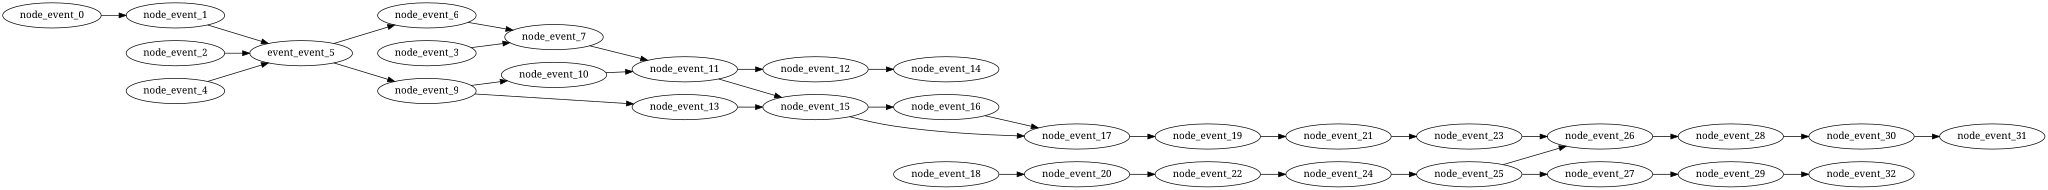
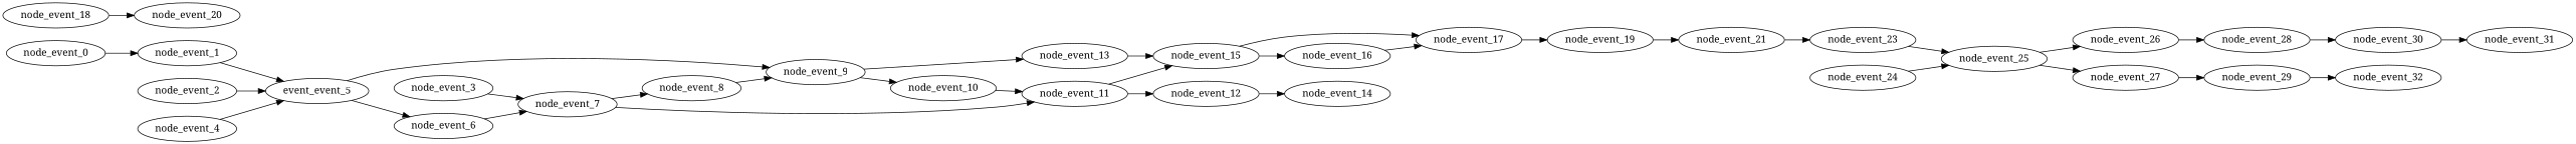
  digraph {
    fontname="Noto Serif"
    rankdir=LR
    node [Dependencies=0 Depth=1 EventType="DotQasm.Scheduling.GateEvent" Latency="00:00:00.0010000" Priority=0.029000000000000012 fontname="Noto Serif"]
    edge [fontname="Noto Serif"]
    node_event_0 [EventIndex=0 Priority=0.030000000000000013]
    node_event_1 [Dependencies=1 Depth=2 EventIndex=1]
    n3 [Dependencies=4 Depth=3 EventIndex=5 EventType="DotQasm.Scheduling.ControlledGateEvent" Latency="00:00:00.0020000" Priority=0.02800000000000001 label=event_event_5]
    node_event_6 [Dependencies=5 Depth=4 EventIndex=6 Priority=0.02600000000000001]
    node_event_9 [Dependencies=14 Depth=7 EventIndex=9 EventType="DotQasm.Scheduling.ControlledGateEvent" Latency="00:00:00.0020000" Priority=0.022000000000000006]
    node_event_2 [EventIndex=2]
    node_event_3 [EventIndex=3 Priority=0.02600000000000001]
    node_event_7 [Dependencies=7 Depth=5 EventIndex=7 EventType="DotQasm.Scheduling.ControlledGateEvent" Latency="00:00:00.0020000" Priority=0.02500000000000001]
+   node_event_8 [Dependencies=8 Depth=6 EventIndex=8 Priority=0.023000000000000007]
    node_event_11 [Dependencies=24 Depth=9 EventIndex=11 EventType="DotQasm.Scheduling.ControlledGateEvent" Latency="00:00:00.0020000" Priority=0.019000000000000003]
    node_event_4 [EventIndex=4]
    node_event_10 [Dependencies=15 Depth=8 EventIndex=10 Priority=0.020000000000000004]
    node_event_13 [Dependencies=15 Depth=8 EventIndex=13 Priority=0.018000000000000002]
    node_event_12 [Dependencies=25 Depth=10 EventIndex=12 Priority=0.002]
    node_event_15 [Dependencies=41 Depth=10 EventIndex=15 EventType="DotQasm.Scheduling.ControlledGateEvent" Latency="00:00:00.0020000" Priority=0.017]
    node_event_14 [Dependencies=26 Depth=11 EventIndex=14 Priority=0.001]
    node_event_16 [Dependencies=42 Depth=11 EventIndex=16 Priority=0.015000000000000003]
    node_event_17 [Dependencies=85 Depth=12 EventIndex=17 EventType="DotQasm.Scheduling.ControlledGateEvent" Latency="00:00:00.0020000" Priority=0.014000000000000004]
    node_event_19 [Dependencies=86 Depth=13 EventIndex=19 Priority=0.011000000000000003]
    node_event_18 [Dependencies=86 Depth=13 EventIndex=18 Priority=0.012000000000000004]
    node_event_20 [Dependencies=87 Depth=14 EventIndex=20 Priority=0.011000000000000003]
    node_event_21 [Dependencies=87 Depth=14 EventIndex=21 Priority=0.010000000000000002]
-   node_event_22 [Dependencies=88 Depth=15 EventIndex=22 Priority=0.010000000000000002]
    node_event_23 [Dependencies=88 Depth=15 EventIndex=23 Priority=0.009000000000000001]
    node_event_24 [Dependencies=89 Depth=16 EventIndex=24 Priority=0.009000000000000001]
    node_event_25 [Dependencies=179 Depth=17 EventIndex=25 EventType="DotQasm.Scheduling.ControlledGateEvent" Latency="00:00:00.0020000" Priority=0.008]
    node_event_26 [Dependencies=180 Depth=18 EventIndex=26 Priority=0.006]
    node_event_27 [Dependencies=180 Depth=18 EventIndex=27 Priority=0.005]
    node_event_28 [Dependencies=181 Depth=19 EventIndex=28 Priority=0.005]
    node_event_29 [Dependencies=181 Depth=19 EventIndex=29 Priority=0.004]
    node_event_30 [Dependencies=182 Depth=20 EventIndex=30 Priority=0.004]
    node_event_32 [Dependencies=182 Depth=20 EventIndex=32 EventType="DotQasm.Scheduling.MeasurementEvent" Latency="00:00:00.0030000" Priority=0.003]
    node_event_31 [Dependencies=183 Depth=21 EventIndex=31 EventType="DotQasm.Scheduling.MeasurementEvent" Latency="00:00:00.0030000" Priority=0.003]
    node_event_0 -> node_event_1
    node_event_1 -> n3
    n3 -> node_event_6
    n3 -> node_event_9
    node_event_6 -> node_event_7
    node_event_9 -> node_event_10
    node_event_9 -> node_event_13
    node_event_2 -> n3
    node_event_3 -> node_event_7
+   node_event_7 -> node_event_8
    node_event_7 -> node_event_11
+   node_event_8 -> node_event_9
    node_event_11 -> node_event_12
    node_event_11 -> node_event_15
    node_event_4 -> n3
    node_event_10 -> node_event_11
    node_event_13 -> node_event_15
    node_event_12 -> node_event_14
    node_event_15 -> node_event_16
    node_event_15 -> node_event_17
    node_event_16 -> node_event_17
    node_event_17 -> node_event_19
    node_event_19 -> node_event_21
    node_event_18 -> node_event_20
-   node_event_20 -> node_event_22
    node_event_21 -> node_event_23
-   node_event_22 -> node_event_24
-   node_event_23 -> node_event_26
+   node_event_23 -> node_event_25
    node_event_24 -> node_event_25
    node_event_25 -> node_event_26
    node_event_25 -> node_event_27
    node_event_26 -> node_event_28
    node_event_27 -> node_event_29
    node_event_28 -> node_event_30
    node_event_29 -> node_event_32
    node_event_30 -> node_event_31
  }
